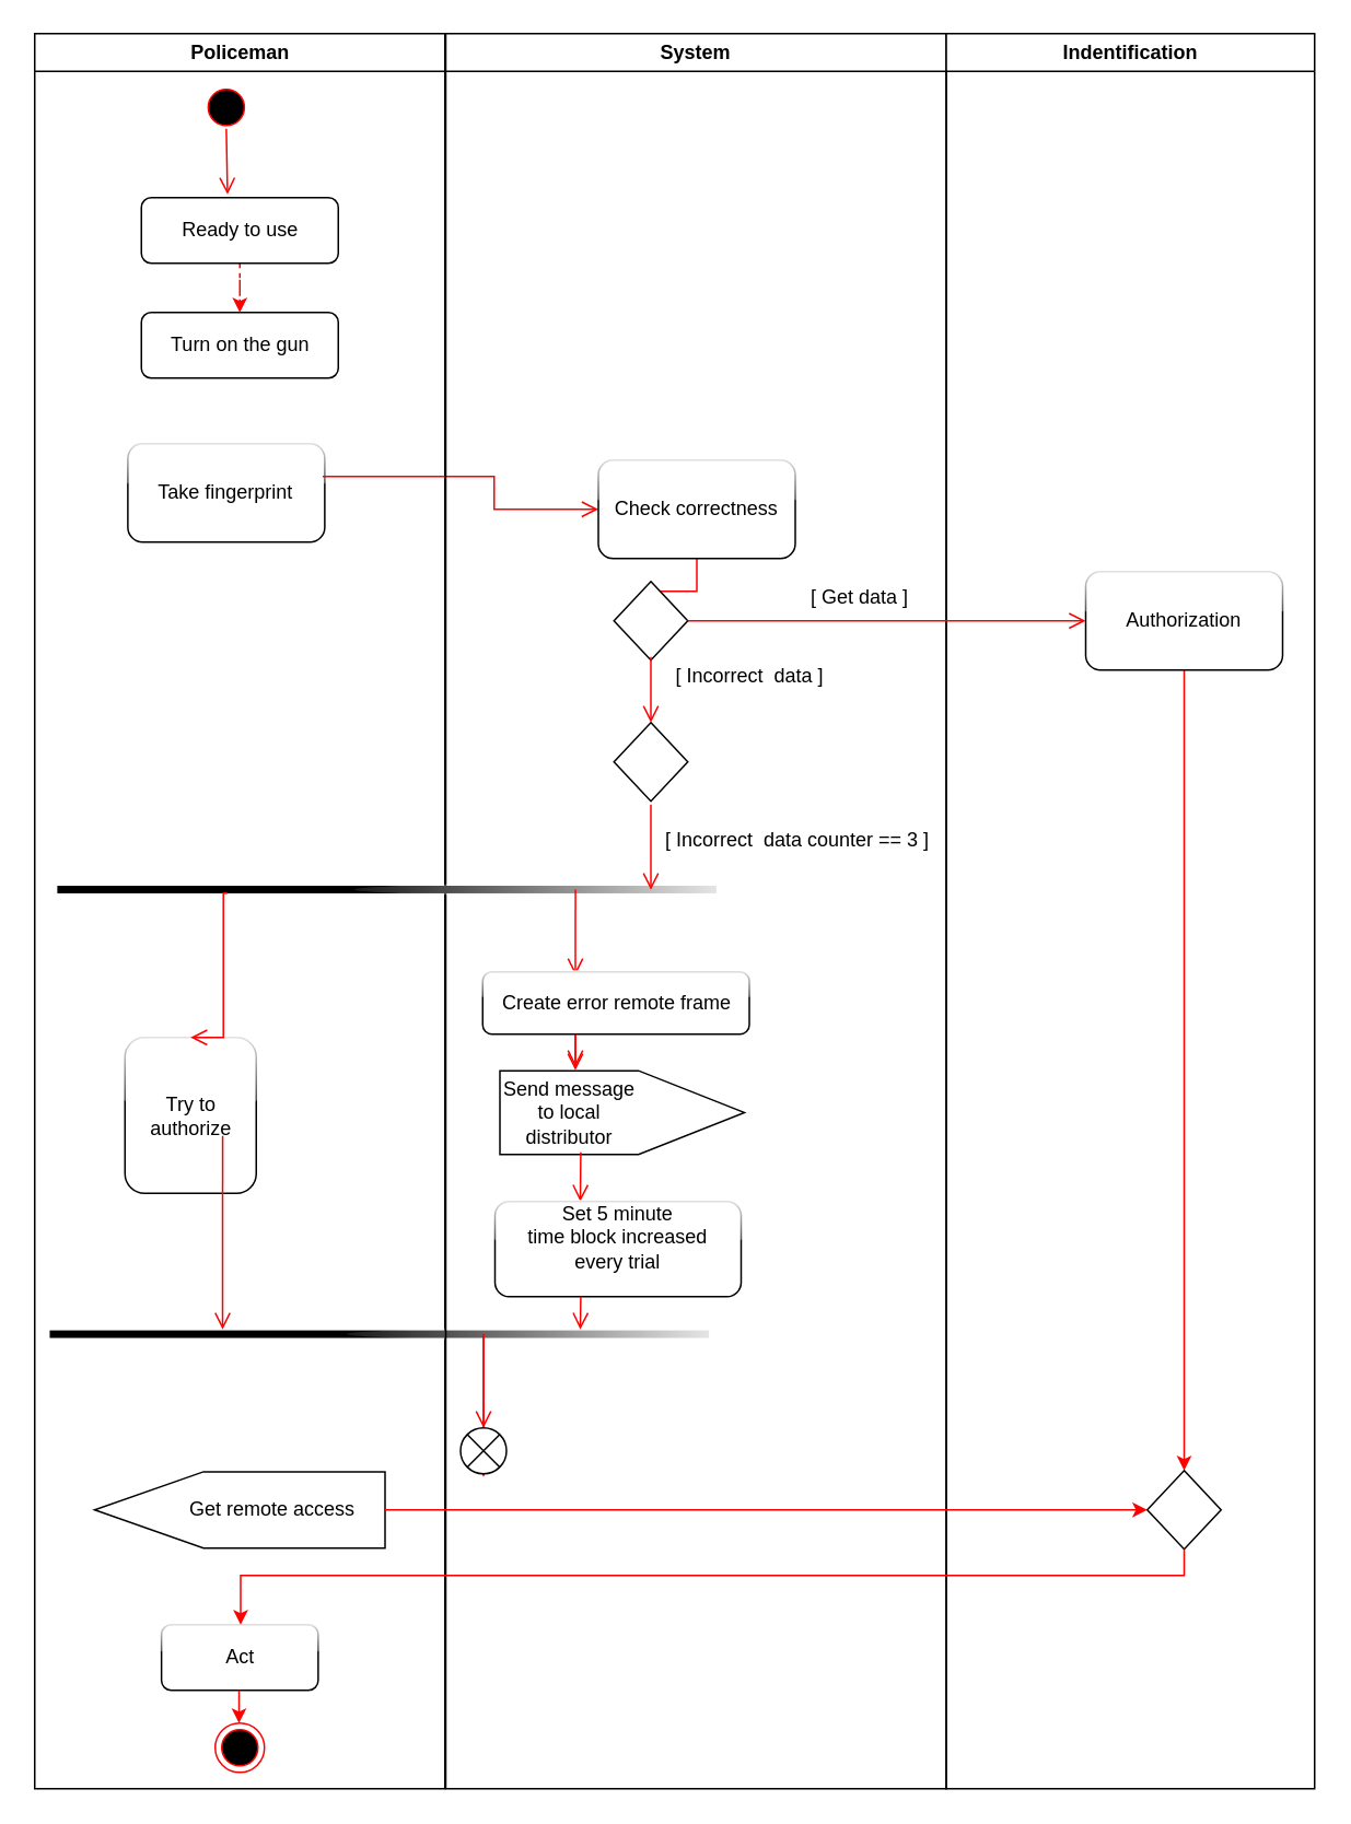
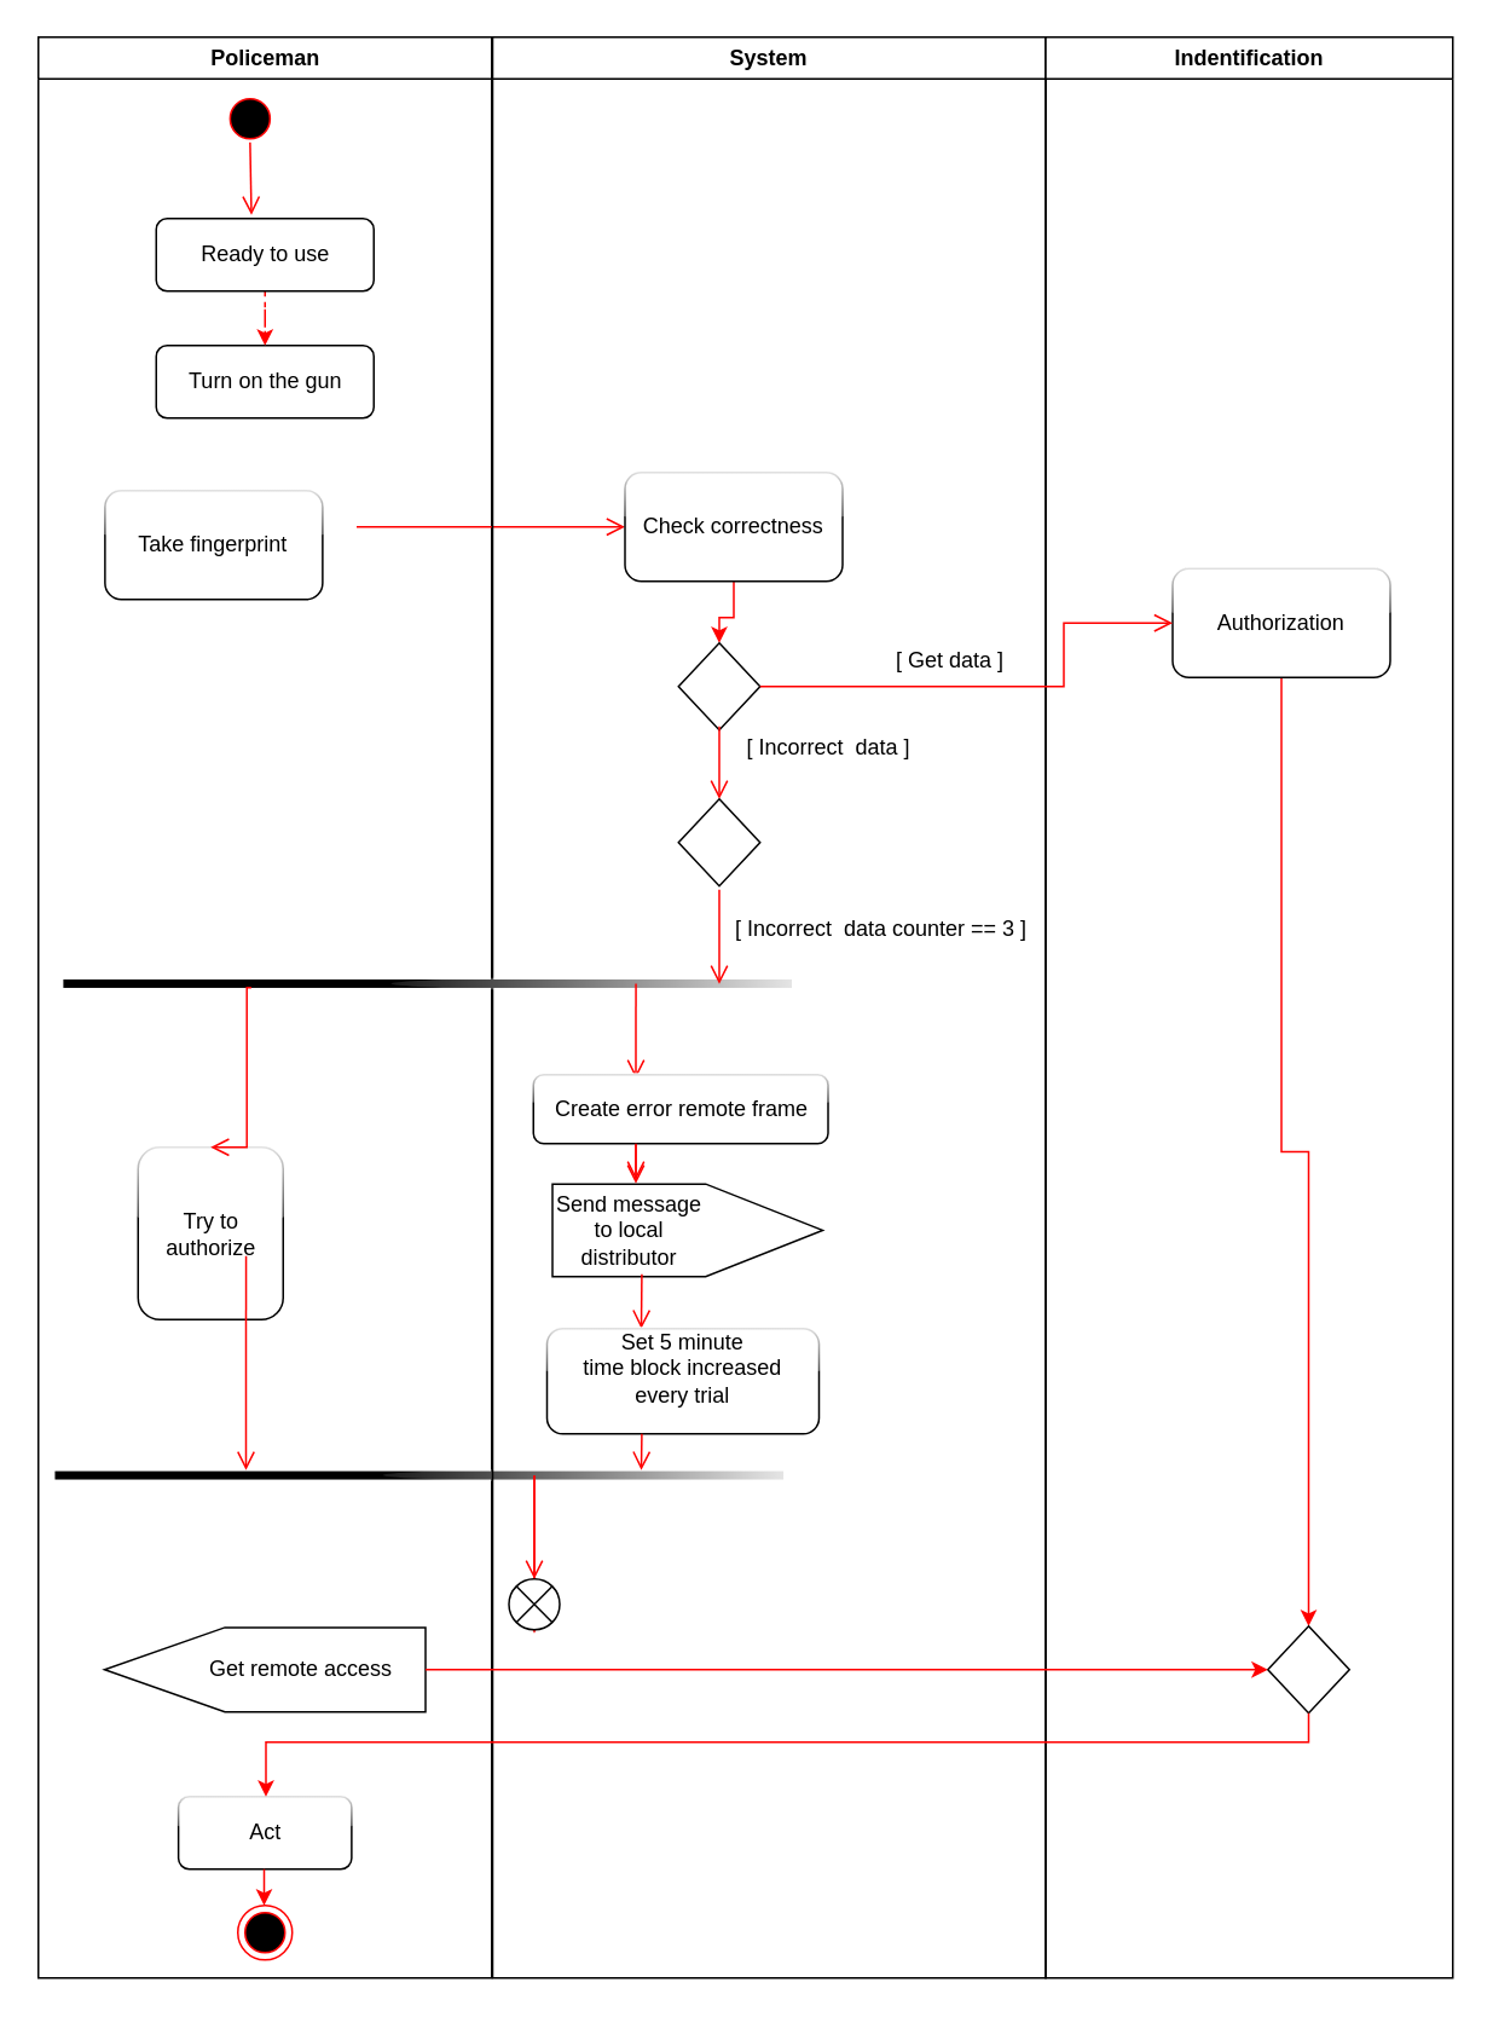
  <mxCell id="0" />
  <mxCell id="1" parent="0" />
  <mxCell id="2" value="Policeman" style="swimlane;whiteSpace=wrap;" parent="1" vertex="1"><mxGeometry x="20.5" y="20" width="250" height="1070" as="geometry" /></mxCell>
  <mxCell id="3" value="" style="ellipse;shape=startState;fillColor=#000000;strokeColor=#ff0000;" parent="2" vertex="1"><mxGeometry x="101.75" y="30" width="30" height="30" as="geometry" /></mxCell>
  <mxCell id="4" value="Turn on the gun" style="rounded=1;whiteSpace=wrap;html=1;" parent="2" vertex="1"><mxGeometry x="65" y="170" width="120" height="40" as="geometry" /></mxCell>
- <mxCell id="5" value="Take fingerprint" style="rounded=1;whiteSpace=wrap;html=1;glass=1;" parent="2" vertex="1"><mxGeometry x="56.75" y="250" width="120" height="60" as="geometry" /></mxCell>
+ <mxCell id="5" value="Take fingerprint" style="rounded=1;whiteSpace=wrap;html=1;glass=1;" parent="2" vertex="1"><mxGeometry x="36.75" y="250" width="120" height="60" as="geometry" /></mxCell>
  <mxCell id="6" value="" style="edgeStyle=elbowEdgeStyle;elbow=horizontal;verticalAlign=bottom;endArrow=open;endSize=8;strokeColor=#FF0000;endFill=1;rounded=0;entryX=0;entryY=0.5;entryDx=0;entryDy=0;" parent="2" target="19" edge="1"><mxGeometry x="-4" y="83.5" as="geometry"><mxPoint x="275.5" y="241.5" as="targetPoint" /><mxPoint x="175.5" y="270" as="sourcePoint" /><Array as="points"><mxPoint x="280" y="270" /></Array></mxGeometry></mxCell>
  <mxCell id="7" value="Try to authorize" style="rounded=1;whiteSpace=wrap;html=1;glass=1;fillColor=#FFFFFF;" parent="2" vertex="1"><mxGeometry x="55" y="612" width="80" height="95" as="geometry" /></mxCell>
  <mxCell id="8" value="" style="html=1;points=[];perimeter=orthogonalPerimeter;strokeColor=none;glass=1;rotation=90;fillColor=#000000;" parent="2" vertex="1"><mxGeometry x="207.7" y="592" width="4.62" height="401.75" as="geometry" /></mxCell>
  <mxCell id="9" value="" style="edgeStyle=elbowEdgeStyle;elbow=horizontal;verticalAlign=bottom;endArrow=open;endSize=8;strokeColor=#FF0000;endFill=1;rounded=0;exitX=0.5;exitY=0.214;exitDx=0;exitDy=0;exitPerimeter=0;entryX=-0.122;entryY=0.738;entryDx=0;entryDy=0;entryPerimeter=0;" parent="2" target="8" edge="1"><mxGeometry x="-62" y="426.18" as="geometry"><mxPoint x="114.5" y="760" as="targetPoint" /><mxPoint x="114.53" y="671.995" as="sourcePoint" /></mxGeometry></mxCell>
  <mxCell id="10" value="" style="ellipse;shape=endState;fillColor=#000000;strokeColor=#ff0000" parent="2" vertex="1"><mxGeometry x="110" y="1030" width="30" height="30" as="geometry" /></mxCell>
  <mxCell id="11" value="" style="shape=offPageConnector;whiteSpace=wrap;html=1;glass=1;fillColor=#FFFFFF;rotation=90;" parent="2" vertex="1"><mxGeometry x="101.75" y="811.5" width="46.5" height="177" as="geometry" /></mxCell>
  <mxCell id="12" value="Get remote access" style="text;html=1;strokeColor=none;fillColor=none;align=center;verticalAlign=middle;whiteSpace=wrap;rounded=0;glass=1;" parent="2" vertex="1"><mxGeometry x="77.82" y="890" width="134.5" height="20" as="geometry" /></mxCell>
  <mxCell id="13" value="Act" style="rounded=1;whiteSpace=wrap;html=1;glass=1;fillColor=#FFFFFF;" parent="2" vertex="1"><mxGeometry x="77.25" y="970" width="95.5" height="40" as="geometry" /></mxCell>
  <mxCell id="14" value="" style="endArrow=classic;html=1;strokeColor=#FF0000;" parent="2" edge="1"><mxGeometry width="50" height="50" relative="1" as="geometry"><mxPoint x="124.5" y="1010" as="sourcePoint" /><mxPoint x="124.5" y="1030" as="targetPoint" /></mxGeometry></mxCell>
  <mxCell id="15" style="edgeStyle=orthogonalEdgeStyle;rounded=0;orthogonalLoop=1;jettySize=auto;html=1;strokeColor=#FF0000;dashed=1;" edge="1" parent="2" source="16" target="4"><mxGeometry relative="1" as="geometry" /></mxCell>
  <mxCell id="16" value="Ready to use" style="rounded=1;whiteSpace=wrap;html=1;" vertex="1" parent="2"><mxGeometry x="65" y="100" width="120" height="40" as="geometry" /></mxCell>
  <mxCell id="17" value="System" style="swimlane;whiteSpace=wrap" parent="1" vertex="1"><mxGeometry x="271" y="20" width="305" height="1070" as="geometry" /></mxCell>
  <mxCell id="18" style="edgeStyle=orthogonalEdgeStyle;rounded=0;orthogonalLoop=1;jettySize=auto;html=1;strokeColor=#FF0000;" parent="17" source="19" target="20" edge="1"><mxGeometry relative="1" as="geometry" /></mxCell>
- <mxCell id="19" value="Check correctness" style="rounded=1;whiteSpace=wrap;html=1;glass=1;" parent="17" vertex="1"><mxGeometry x="93" y="260" width="120" height="60" as="geometry" /></mxCell>
+ <mxCell id="19" value="Check correctness" style="rounded=1;whiteSpace=wrap;html=1;glass=1;" parent="17" vertex="1"><mxGeometry x="73" y="240" width="120" height="60" as="geometry" /></mxCell>
  <mxCell id="20" value="" style="rhombus;whiteSpace=wrap;html=1;glass=1;" parent="17" vertex="1"><mxGeometry x="102.5" y="334" width="45" height="48" as="geometry" /></mxCell>
  <mxCell id="21" value="" style="edgeStyle=elbowEdgeStyle;elbow=horizontal;verticalAlign=bottom;endArrow=open;endSize=8;strokeColor=#FF0000;endFill=1;rounded=0;entryX=0.5;entryY=0;entryDx=0;entryDy=0;" parent="17" target="24" edge="1"><mxGeometry x="-664.5" y="-54" as="geometry"><mxPoint x="125" y="400" as="targetPoint" /><mxPoint x="125" y="380" as="sourcePoint" /></mxGeometry></mxCell>
  <mxCell id="22" value="[ Get data ]" style="text;html=1;strokeColor=none;fillColor=none;align=center;verticalAlign=middle;whiteSpace=wrap;rounded=0;glass=1;" parent="17" vertex="1"><mxGeometry x="200" y="334" width="105" height="20" as="geometry" /></mxCell>
  <mxCell id="23" value="[ Incorrect&amp;nbsp; data ]" style="text;html=1;strokeColor=none;fillColor=none;align=center;verticalAlign=middle;whiteSpace=wrap;rounded=0;glass=1;" parent="17" vertex="1"><mxGeometry x="133" y="382" width="105" height="20" as="geometry" /></mxCell>
  <mxCell id="24" value="" style="rhombus;whiteSpace=wrap;html=1;glass=1;" parent="17" vertex="1"><mxGeometry x="102.5" y="420" width="45" height="48" as="geometry" /></mxCell>
  <mxCell id="25" value="" style="html=1;points=[];perimeter=orthogonalPerimeter;strokeColor=none;glass=1;rotation=90;fillColor=#000000;" parent="17" vertex="1"><mxGeometry x="-38.18" y="320.94" width="4.62" height="401.75" as="geometry" /></mxCell>
  <mxCell id="26" value="" style="edgeStyle=elbowEdgeStyle;elbow=horizontal;verticalAlign=bottom;endArrow=open;endSize=8;strokeColor=#FF0000;endFill=1;rounded=0;" parent="17" edge="1"><mxGeometry x="-1049" y="-80" as="geometry"><mxPoint x="125" y="522" as="targetPoint" /><mxPoint x="125" y="470" as="sourcePoint" /></mxGeometry></mxCell>
  <mxCell id="27" value="" style="shape=offPageConnector;whiteSpace=wrap;html=1;glass=1;fillColor=#FFFFFF;rotation=-90;size=0.433;" parent="17" vertex="1"><mxGeometry x="82" y="583.25" width="51" height="149" as="geometry" /></mxCell>
  <mxCell id="28" value="[ Incorrect&amp;nbsp; data counter == 3 ]" style="text;html=1;strokeColor=none;fillColor=none;align=center;verticalAlign=middle;whiteSpace=wrap;rounded=0;glass=1;" parent="17" vertex="1"><mxGeometry x="129" y="482" width="171" height="20" as="geometry" /></mxCell>
  <mxCell id="29" value="" style="edgeStyle=elbowEdgeStyle;elbow=horizontal;verticalAlign=bottom;endArrow=open;endSize=8;strokeColor=#FF0000;endFill=1;rounded=0;exitX=0.5;exitY=0.214;exitDx=0;exitDy=0;exitPerimeter=0;entryX=0.348;entryY=0.053;entryDx=0;entryDy=0;entryPerimeter=0;" parent="17" source="25" target="31" edge="1"><mxGeometry x="183.5" y="404" as="geometry"><mxPoint x="79" y="562" as="targetPoint" /><mxPoint x="119" y="542" as="sourcePoint" /></mxGeometry></mxCell>
  <mxCell id="30" value="" style="edgeStyle=elbowEdgeStyle;elbow=horizontal;verticalAlign=bottom;endArrow=open;endSize=8;strokeColor=#FF0000;endFill=1;rounded=0;" parent="17" edge="1"><mxGeometry x="-97.5" y="356.18" as="geometry"><mxPoint x="79" y="632" as="targetPoint" /><mxPoint x="79" y="592" as="sourcePoint" /></mxGeometry></mxCell>
  <mxCell id="31" value="Create error remote frame" style="rounded=1;whiteSpace=wrap;html=1;glass=1;fillColor=#FFFFFF;" parent="17" vertex="1"><mxGeometry x="22.5" y="572" width="162.5" height="38" as="geometry" /></mxCell>
  <mxCell id="32" value="Send message to local distributor" style="text;html=1;strokeColor=none;fillColor=none;align=center;verticalAlign=middle;whiteSpace=wrap;rounded=0;glass=1;" parent="17" vertex="1"><mxGeometry x="27.5" y="647.75" width="95" height="20" as="geometry" /></mxCell>
  <mxCell id="33" value="" style="edgeStyle=elbowEdgeStyle;elbow=horizontal;verticalAlign=bottom;endArrow=open;endSize=8;strokeColor=#FF0000;endFill=1;rounded=0;exitX=0.5;exitY=0.214;exitDx=0;exitDy=0;exitPerimeter=0;" parent="17" edge="1"><mxGeometry x="-94.25" y="436.18" as="geometry"><mxPoint x="82" y="712" as="targetPoint" /><mxPoint x="82.28" y="681.995" as="sourcePoint" /></mxGeometry></mxCell>
  <mxCell id="34" value="&lt;div&gt;Set 5 minute&lt;/div&gt;&lt;div&gt;time block increased &lt;br&gt;&lt;/div&gt;&lt;div&gt;every trial&lt;br&gt;&lt;/div&gt;&lt;div&gt;&lt;br&gt;&lt;/div&gt;" style="rounded=1;whiteSpace=wrap;html=1;glass=1;fillColor=#FFFFFF;" parent="17" vertex="1"><mxGeometry x="30" y="712" width="150" height="58" as="geometry" /></mxCell>
  <mxCell id="35" value="" style="edgeStyle=elbowEdgeStyle;elbow=horizontal;verticalAlign=bottom;endArrow=open;endSize=8;strokeColor=#FF0000;endFill=1;rounded=0;exitX=0.5;exitY=0.214;exitDx=0;exitDy=0;exitPerimeter=0;" parent="17" edge="1"><mxGeometry x="-375.25" y="396.18" as="geometry"><mxPoint x="82" y="790" as="targetPoint" /><mxPoint x="82.28" y="769.995" as="sourcePoint" /></mxGeometry></mxCell>
  <mxCell id="36" value="Indentification" style="swimlane;whiteSpace=wrap" parent="1" vertex="1"><mxGeometry x="576" y="20" width="224.5" height="1070" as="geometry" /></mxCell>
  <mxCell id="37" style="edgeStyle=orthogonalEdgeStyle;rounded=0;orthogonalLoop=1;jettySize=auto;html=1;strokeColor=#FF0000;" parent="36" source="38" target="39" edge="1"><mxGeometry relative="1" as="geometry" /></mxCell>
- <mxCell id="38" value="Authorization" style="rounded=1;whiteSpace=wrap;html=1;glass=1;" parent="36" vertex="1"><mxGeometry x="85" y="328" width="120" height="60" as="geometry" /></mxCell>
+ <mxCell id="38" value="Authorization" style="rounded=1;whiteSpace=wrap;html=1;glass=1;" parent="36" vertex="1"><mxGeometry x="70" y="293" width="120" height="60" as="geometry" /></mxCell>
  <mxCell id="39" value="" style="rhombus;whiteSpace=wrap;html=1;glass=1;" parent="36" vertex="1"><mxGeometry x="122.5" y="876" width="45" height="48" as="geometry" /></mxCell>
  <mxCell id="40" value="" style="edgeStyle=elbowEdgeStyle;elbow=horizontal;verticalAlign=bottom;endArrow=open;endSize=8;strokeColor=#FF0000;endFill=1;rounded=0;entryX=0;entryY=0.5;entryDx=0;entryDy=0;exitX=1;exitY=0.5;exitDx=0;exitDy=0;" parent="1" source="20" target="38" edge="1"><mxGeometry x="147.5" y="23.5" as="geometry"><mxPoint x="651.5" y="260" as="targetPoint" /><mxPoint x="481.5" y="259.5" as="sourcePoint" /><Array as="points"><mxPoint x="586" y="350" /></Array></mxGeometry></mxCell>
  <mxCell id="41" value="" style="edgeStyle=elbowEdgeStyle;elbow=horizontal;verticalAlign=bottom;endArrow=open;endSize=8;strokeColor=#FF0000;endFill=1;rounded=0" parent="1" edge="1"><mxGeometry x="101.75" y="-30" as="geometry"><mxPoint x="137.75" y="118" as="targetPoint" /><mxPoint x="137.25" y="78" as="sourcePoint" /></mxGeometry></mxCell>
  <mxCell id="42" value="" style="edgeStyle=elbowEdgeStyle;elbow=horizontal;verticalAlign=bottom;endArrow=open;endSize=8;strokeColor=#FF0000;endFill=1;rounded=0;" parent="1" edge="1"><mxGeometry x="-97.5" y="296.18" as="geometry"><mxPoint x="350" y="650" as="targetPoint" /><mxPoint x="350" y="630" as="sourcePoint" /></mxGeometry></mxCell>
  <mxCell id="43" value="" style="edgeStyle=elbowEdgeStyle;elbow=horizontal;verticalAlign=bottom;endArrow=open;endSize=8;strokeColor=#FF0000;endFill=1;rounded=0;" parent="1" source="44" edge="1"><mxGeometry x="-154.03" y="503.99" as="geometry"><mxPoint x="294" y="900" as="targetPoint" /><mxPoint x="294" y="813" as="sourcePoint" /><Array as="points"><mxPoint x="294" y="813" /></Array></mxGeometry></mxCell>
  <mxCell id="44" value="" style="shape=sumEllipse;perimeter=ellipsePerimeter;whiteSpace=wrap;html=1;backgroundOutline=1;glass=1;fillColor=#FFFFFF;" parent="1" vertex="1"><mxGeometry x="280" y="870" width="28" height="28" as="geometry" /></mxCell>
  <mxCell id="45" value="" style="edgeStyle=elbowEdgeStyle;elbow=horizontal;verticalAlign=bottom;endArrow=open;endSize=8;strokeColor=#FF0000;endFill=1;rounded=0;" parent="1" target="44" edge="1"><mxGeometry x="-154.03" y="503.99" as="geometry"><mxPoint x="294" y="900" as="targetPoint" /><mxPoint x="294" y="813" as="sourcePoint" /><Array as="points" /></mxGeometry></mxCell>
  <mxCell id="46" value="" style="edgeStyle=elbowEdgeStyle;elbow=horizontal;verticalAlign=bottom;endArrow=open;endSize=8;strokeColor=#FF0000;endFill=1;rounded=0;exitX=0.973;exitY=0.742;exitDx=0;exitDy=0;exitPerimeter=0;entryX=0.5;entryY=0;entryDx=0;entryDy=0;" parent="1" source="25" target="7" edge="1"><mxGeometry x="-31.53" y="324.18" as="geometry"><mxPoint x="135.97" y="578.18" as="targetPoint" /><mxPoint x="135" y="519.995" as="sourcePoint" /><Array as="points"><mxPoint x="135.47" y="498.18" /></Array></mxGeometry></mxCell>
  <mxCell id="47" style="edgeStyle=orthogonalEdgeStyle;rounded=0;orthogonalLoop=1;jettySize=auto;html=1;exitX=0.5;exitY=0;exitDx=0;exitDy=0;strokeColor=#FF0000;" parent="1" source="11" target="39" edge="1"><mxGeometry relative="1" as="geometry" /></mxCell>
  <mxCell id="48" style="edgeStyle=orthogonalEdgeStyle;rounded=0;orthogonalLoop=1;jettySize=auto;html=1;strokeColor=#FF0000;" parent="1" source="39" target="13" edge="1"><mxGeometry relative="1" as="geometry"><Array as="points"><mxPoint x="721" y="960" /><mxPoint x="146" y="960" /></Array></mxGeometry></mxCell>
